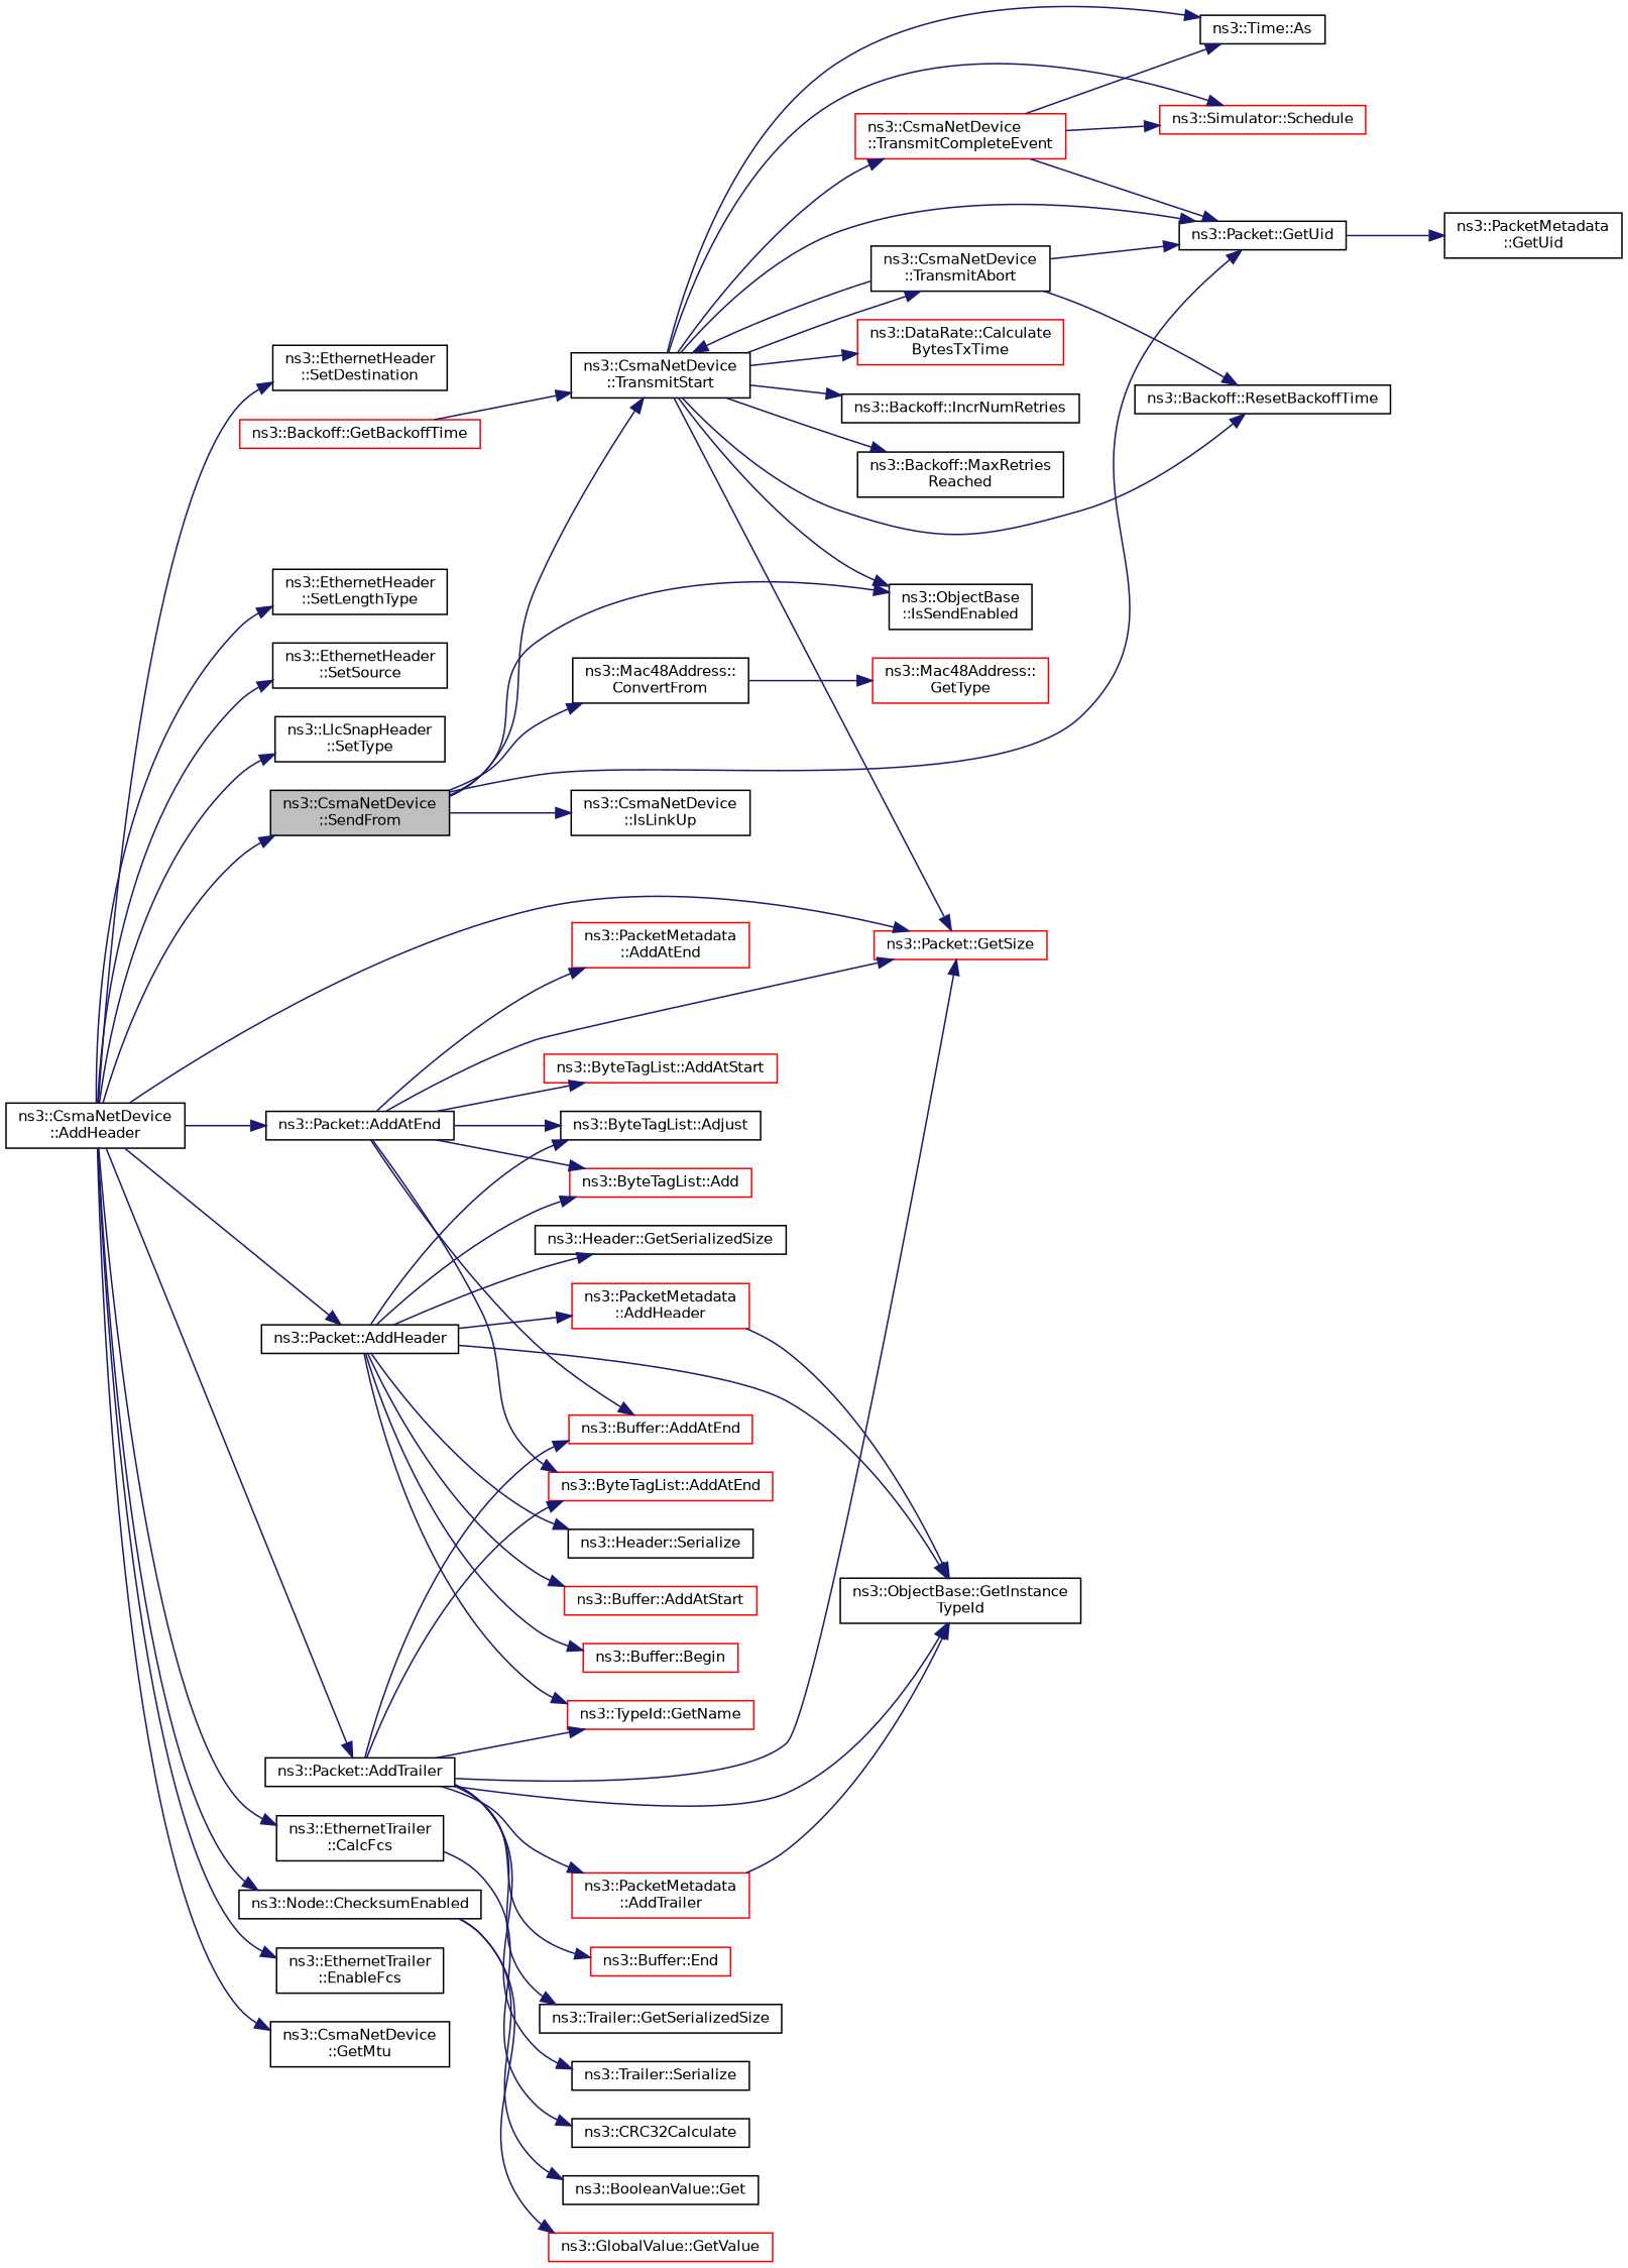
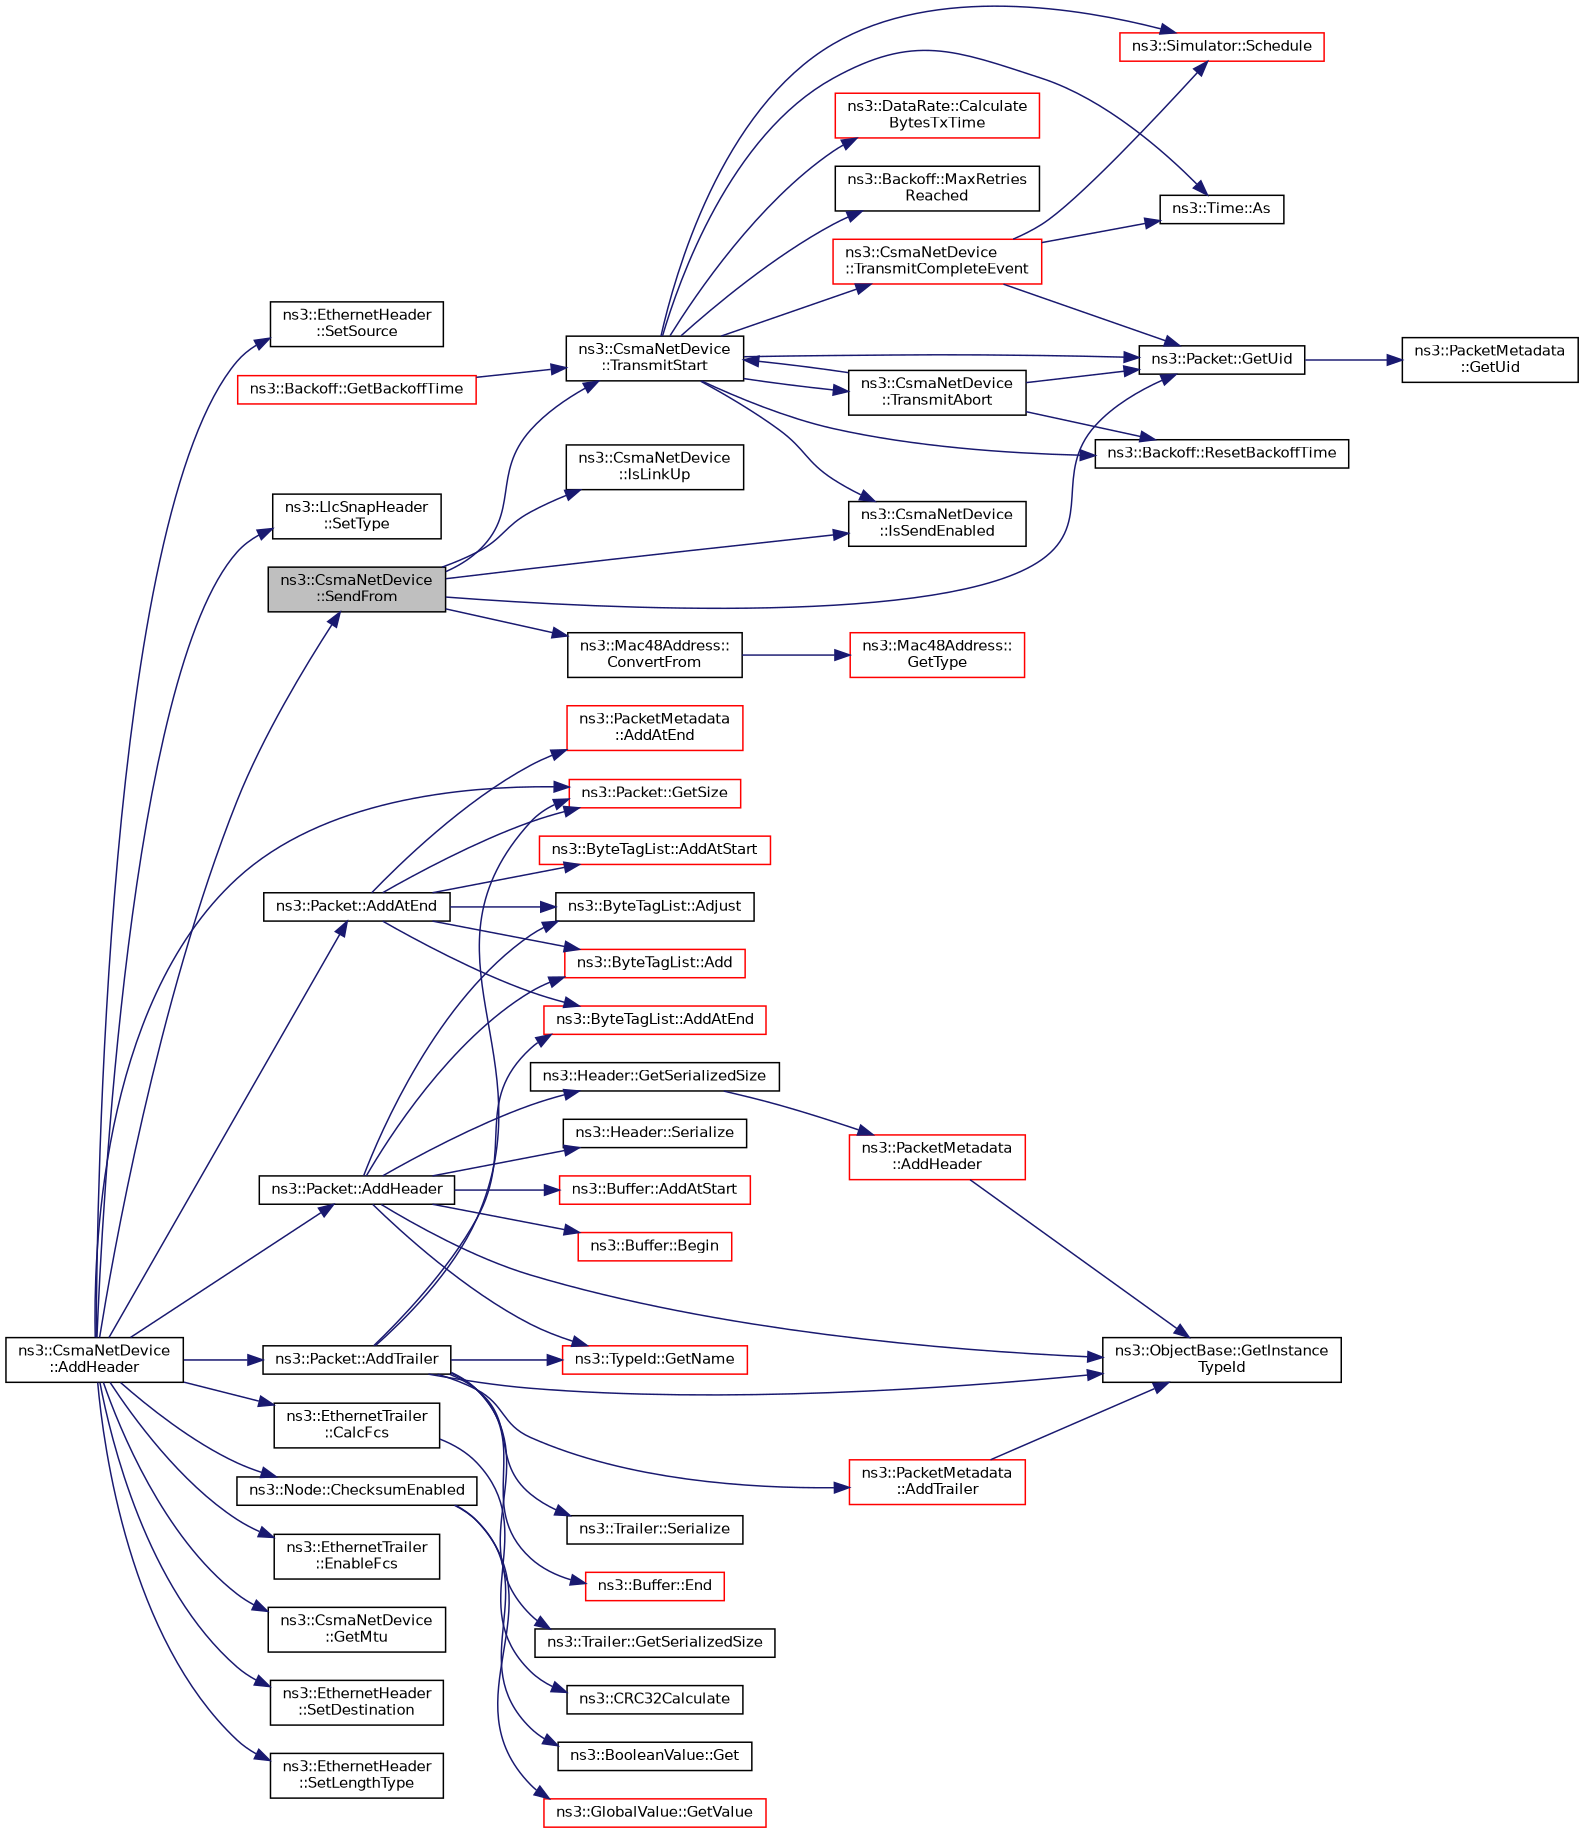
  digraph {
    rankdir=LR
    node [color=black fillcolor=white fontname=Helvetica fontsize=10 shape=record style=filled]
    edge [color=midnightblue fontname=Helvetica fontsize=10 labelfontname=Helvetica labelfontsize=10 style=solid]
    n1 [fillcolor=grey75 fontcolor=black height=0.2 label="ns3::CsmaNetDevice\l::SendFrom" width=0.4]
    n2 [height=0.2 label="ns3::Mac48Address::\lConvertFrom" width=0.4]
    n3 [height=0.2 label="ns3::Packet::GetUid" width=0.4]
    n4 [height=0.2 label="ns3::CsmaNetDevice\l::IsLinkUp" width=0.4]
-   n5 [height=0.2 label="ns3::ObjectBase\l::IsSendEnabled" width=0.4]
+   n5 [height=0.2 label="ns3::CsmaNetDevice\l::IsSendEnabled" width=0.4]
    n6 [height=0.2 label="ns3::CsmaNetDevice\l::TransmitStart" width=0.4]
    n7 [height=0.2 label="ns3::CsmaNetDevice\l::AddHeader" width=0.4]
    n8 [height=0.2 label="ns3::Packet::AddAtEnd" width=0.4]
    n9 [color=red height=0.2 label="ns3::Packet::GetSize" width=0.4]
    n10 [height=0.2 label="ns3::Packet::AddHeader" width=0.4]
    n11 [height=0.2 label="ns3::Packet::AddTrailer" width=0.4]
    n12 [height=0.2 label="ns3::EthernetTrailer\l::CalcFcs" width=0.4]
    n13 [height=0.2 label="ns3::Node::ChecksumEnabled" width=0.4]
    n14 [height=0.2 label="ns3::EthernetTrailer\l::EnableFcs" width=0.4]
    n15 [height=0.2 label="ns3::CsmaNetDevice\l::GetMtu" width=0.4]
    n16 [height=0.2 label="ns3::EthernetHeader\l::SetDestination" width=0.4]
    n17 [height=0.2 label="ns3::EthernetHeader\l::SetLengthType" width=0.4]
    n18 [height=0.2 label="ns3::EthernetHeader\l::SetSource" width=0.4]
    n19 [height=0.2 label="ns3::LlcSnapHeader\l::SetType" width=0.4]
    n20 [color=red height=0.2 label="ns3::Mac48Address::\lGetType" width=0.4]
    n21 [height=0.2 label="ns3::PacketMetadata\l::GetUid" width=0.4]
    n22 [height=0.2 label="ns3::Time::As" width=0.4]
    n23 [color=red height=0.2 label="ns3::DataRate::Calculate\lBytesTxTime" width=0.4]
-   n24 [height=0.2 label="ns3::Backoff::IncrNumRetries" width=0.4]
    n25 [height=0.2 label="ns3::Backoff::MaxRetries\lReached" width=0.4]
    n26 [height=0.2 label="ns3::Backoff::ResetBackoffTime" width=0.4]
    n27 [color=red height=0.2 label="ns3::Simulator::Schedule" width=0.4]
    n28 [height=0.2 label="ns3::CsmaNetDevice\l::TransmitAbort" width=0.4]
    n29 [color=red height=0.2 label="ns3::CsmaNetDevice\l::TransmitCompleteEvent" width=0.4]
    n30 [color=red height=0.2 label="ns3::ByteTagList::Add" width=0.4]
    n31 [color=red height=0.2 label="ns3::ByteTagList::AddAtEnd" width=0.4]
    n32 [color=red height=0.2 label="ns3::PacketMetadata\l::AddAtEnd" width=0.4]
-   n33 [color=red height=0.2 label="ns3::Buffer::AddAtEnd" width=0.4]
    n34 [color=red height=0.2 label="ns3::ByteTagList::AddAtStart" width=0.4]
    n35 [height=0.2 label="ns3::ByteTagList::Adjust" width=0.4]
    n36 [color=red height=0.2 label="ns3::Buffer::AddAtStart" width=0.4]
    n37 [color=red height=0.2 label="ns3::PacketMetadata\l::AddHeader" width=0.4]
    n38 [height=0.2 label="ns3::ObjectBase::GetInstance\lTypeId" width=0.4]
    n39 [color=red height=0.2 label="ns3::Buffer::Begin" width=0.4]
    n40 [color=red height=0.2 label="ns3::TypeId::GetName" width=0.4]
    n41 [height=0.2 label="ns3::Header::GetSerializedSize" width=0.4]
    n42 [height=0.2 label="ns3::Header::Serialize" width=0.4]
    n43 [color=red height=0.2 label="ns3::PacketMetadata\l::AddTrailer" width=0.4]
    n44 [color=red height=0.2 label="ns3::Buffer::End" width=0.4]
    n45 [height=0.2 label="ns3::Trailer::GetSerializedSize" width=0.4]
    n46 [height=0.2 label="ns3::Trailer::Serialize" width=0.4]
    n47 [height=0.2 label="ns3::CRC32Calculate" width=0.4]
    n48 [height=0.2 label="ns3::BooleanValue::Get" width=0.4]
    n49 [color=red height=0.2 label="ns3::GlobalValue::GetValue" width=0.4]
    n50 [color=red height=0.2 label="ns3::Backoff::GetBackoffTime" width=0.4]
    n1 -> n2
    n1 -> n3
    n1 -> n4
    n1 -> n5
    n1 -> n6
    n2 -> n20
    n3 -> n21
    n6 -> n3
    n6 -> n5
-   n6 -> n9
    n6 -> n22
    n6 -> n23
-   n6 -> n24
    n6 -> n25
    n6 -> n26
    n6 -> n27
    n6 -> n28
    n6 -> n29
    n7 -> n1
    n7 -> n8
    n7 -> n9
    n7 -> n10
    n7 -> n11
    n7 -> n12
    n7 -> n13
    n7 -> n14
    n7 -> n15
    n7 -> n16
    n7 -> n17
    n7 -> n18
    n7 -> n19
    n8 -> n9
    n8 -> n30
    n8 -> n31
    n8 -> n32
-   n8 -> n33
    n8 -> n34
    n8 -> n35
    n10 -> n30
    n10 -> n35
    n10 -> n36
-   n10 -> n37
+   n41 -> n37
    n10 -> n38
    n10 -> n39
    n10 -> n40
    n10 -> n41
    n10 -> n42
    n11 -> n9
    n11 -> n31
-   n11 -> n33
    n11 -> n38
    n11 -> n40
    n11 -> n43
    n11 -> n44
    n11 -> n45
    n11 -> n46
    n12 -> n47
    n13 -> n48
    n13 -> n49
    n28 -> n3
    n28 -> n6
    n28 -> n26
    n29 -> n3
    n29 -> n22
    n29 -> n27
    n37 -> n38
    n43 -> n38
    n50 -> n6
  }
